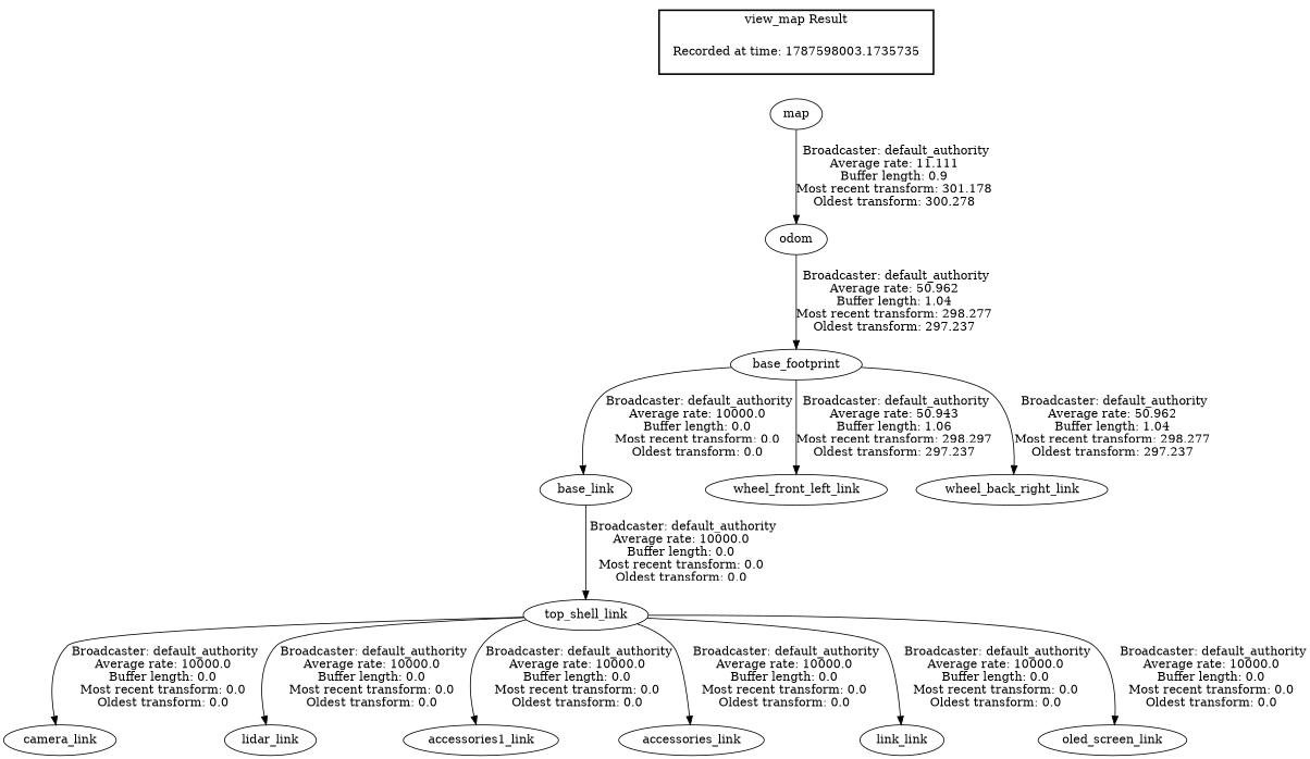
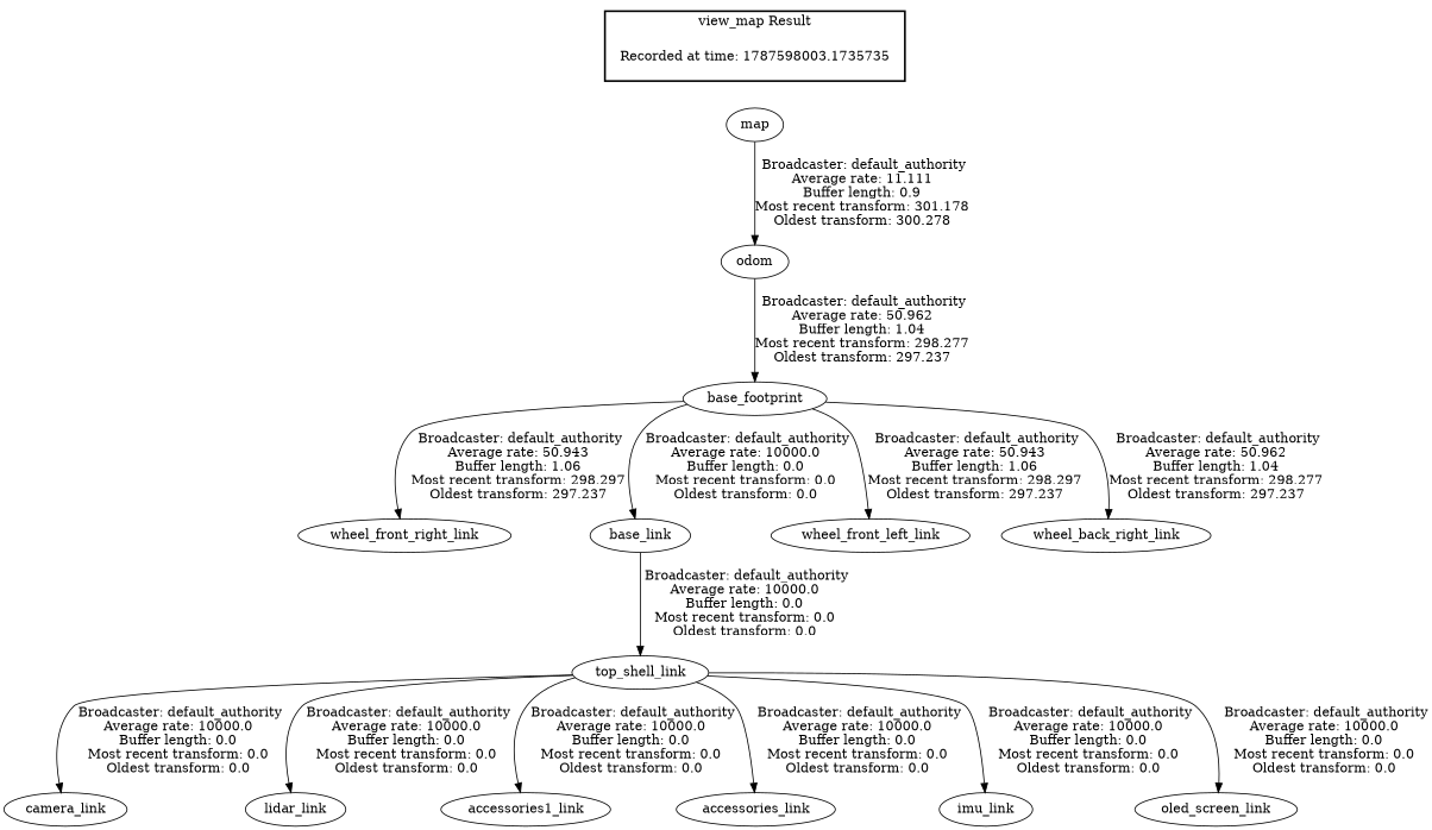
  digraph {
    n1 [label="Recorded at time: 1787598003.1735735" shape=plaintext]
    map
    base_footprint
+   wheel_front_right_link
    base_link
    wheel_front_left_link
    wheel_back_right_link
    top_shell_link
    odom
    camera_link
    lidar_link
    accessories1_link
    accessories_link
-   imu_link [label=link_link]
+   imu_link
    oled_screen_link
    subgraph cluster_1 {
      color=black
      label="view_map Result"
      style=bold
      n1
    }
    n1 -> map [style=invis]
    map -> odom [label=" Broadcaster: default_authority\nAverage rate: 11.111\nBuffer length: 0.9\nMost recent transform: 301.178\nOldest transform: 300.278\n"]
+   base_footprint -> wheel_front_right_link [label=" Broadcaster: default_authority\nAverage rate: 50.943\nBuffer length: 1.06\nMost recent transform: 298.297\nOldest transform: 297.237\n"]
    base_footprint -> base_link [label=" Broadcaster: default_authority\nAverage rate: 10000.0\nBuffer length: 0.0\nMost recent transform: 0.0\nOldest transform: 0.0\n"]
    base_footprint -> wheel_front_left_link [label=" Broadcaster: default_authority\nAverage rate: 50.943\nBuffer length: 1.06\nMost recent transform: 298.297\nOldest transform: 297.237\n"]
    base_footprint -> wheel_back_right_link [label=" Broadcaster: default_authority\nAverage rate: 50.962\nBuffer length: 1.04\nMost recent transform: 298.277\nOldest transform: 297.237\n"]
    base_link -> top_shell_link [label=" Broadcaster: default_authority\nAverage rate: 10000.0\nBuffer length: 0.0\nMost recent transform: 0.0\nOldest transform: 0.0\n"]
    top_shell_link -> camera_link [label=" Broadcaster: default_authority\nAverage rate: 10000.0\nBuffer length: 0.0\nMost recent transform: 0.0\nOldest transform: 0.0\n"]
    top_shell_link -> lidar_link [label=" Broadcaster: default_authority\nAverage rate: 10000.0\nBuffer length: 0.0\nMost recent transform: 0.0\nOldest transform: 0.0\n"]
    top_shell_link -> accessories1_link [label=" Broadcaster: default_authority\nAverage rate: 10000.0\nBuffer length: 0.0\nMost recent transform: 0.0\nOldest transform: 0.0\n"]
    top_shell_link -> accessories_link [label=" Broadcaster: default_authority\nAverage rate: 10000.0\nBuffer length: 0.0\nMost recent transform: 0.0\nOldest transform: 0.0\n"]
    top_shell_link -> imu_link [label=" Broadcaster: default_authority\nAverage rate: 10000.0\nBuffer length: 0.0\nMost recent transform: 0.0\nOldest transform: 0.0\n"]
    top_shell_link -> oled_screen_link [label=" Broadcaster: default_authority\nAverage rate: 10000.0\nBuffer length: 0.0\nMost recent transform: 0.0\nOldest transform: 0.0\n"]
    odom -> base_footprint [label=" Broadcaster: default_authority\nAverage rate: 50.962\nBuffer length: 1.04\nMost recent transform: 298.277\nOldest transform: 297.237\n"]
  }
